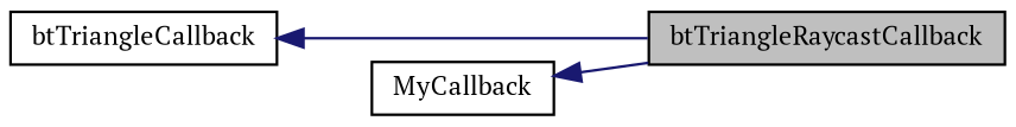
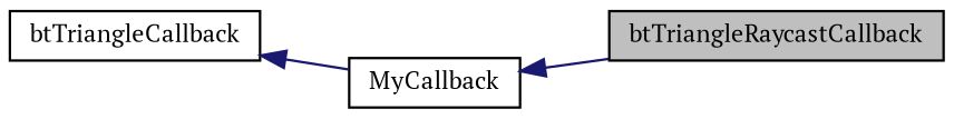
  digraph {
    fontname="PT Serif"
    rankdir=LR
    node [color=black fillcolor=white fontname="PT Serif" fontsize=10 shape=record style=filled]
    edge [color=midnightblue dir=back fontname="PT Serif" fontsize=10 labelfontname=Helvetica labelfontsize=10 style=solid]
    n1 [fillcolor=grey75 fontcolor=black height=0.2 label=btTriangleRaycastCallback width=0.4]
    n2 [height=0.2 label=MyCallback width=0.4]
    n3 [height=0.2 label=btTriangleCallback width=0.4]
    n2 -> n1
-   n3 -> n1
+   n3 -> n2
  }
